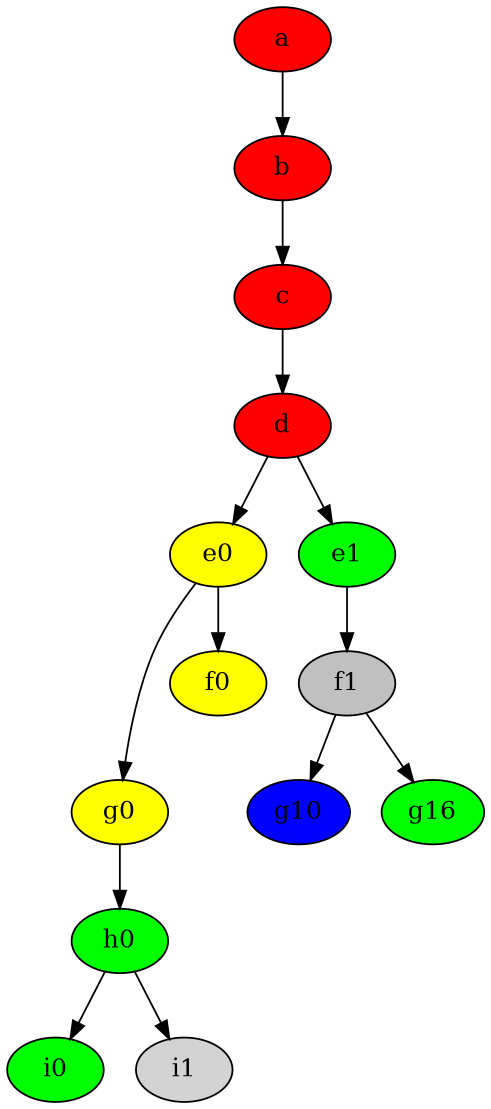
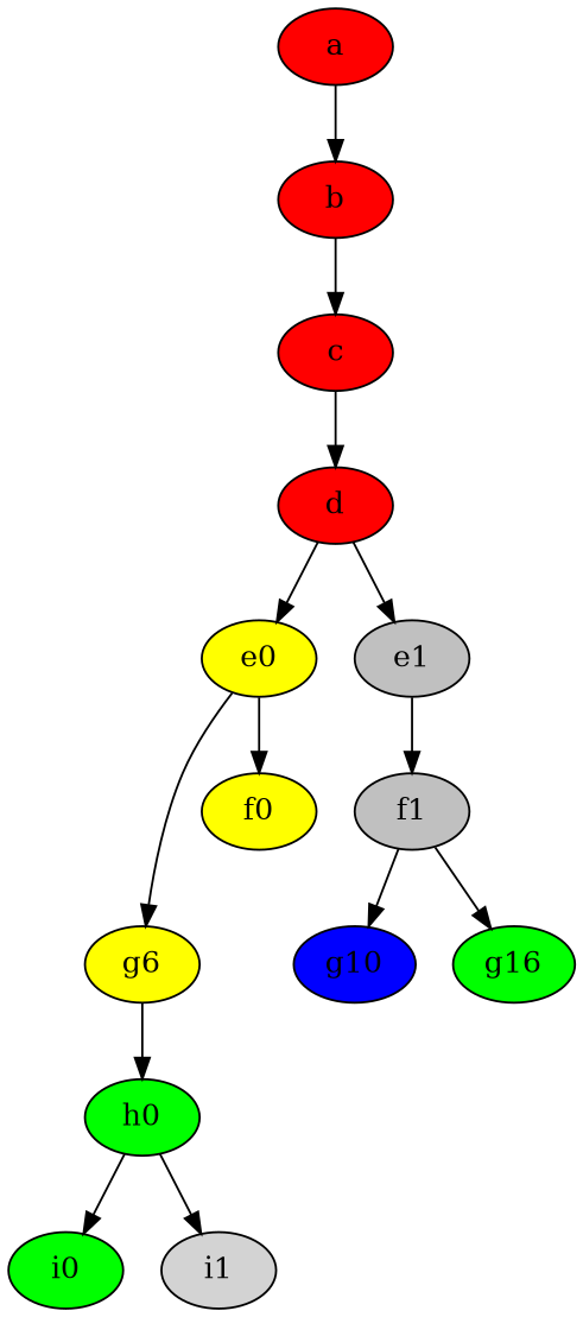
  digraph {
    node [fillcolor=red style=filled]
    e0 [fillcolor=yellow]
-   e1 [fillcolor=green]
-   g0 [fillcolor=yellow]
+   e1 [fillcolor=gray]
+   g0 [fillcolor=yellow label=g6]
    g10 [fillcolor=blue]
    n5 [fillcolor=green label=g16]
    f0 [fillcolor=yellow]
    f1 [fillcolor=gray]
    h0 [fillcolor=green]
    a
    b
    c
    d
    i0 [fillcolor=green]
    i1 [fillcolor=""]
    subgraph sub_1 {
      rank=same
      e0
      e1
    }
    subgraph sub_2 {
      rank=same
      g0
      g10
      n5
    }
    e0 -> g0
    e0 -> f0
    e1 -> f1
    g0 -> h0
    f1 -> g10
    f1 -> n5
    h0 -> i0
    h0 -> i1
    a -> b
    b -> c
    c -> d
    d -> e0
    d -> e1
  }
